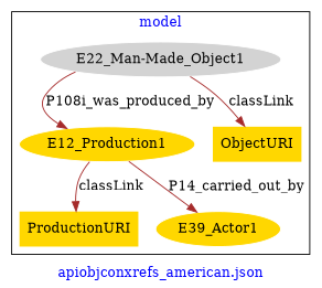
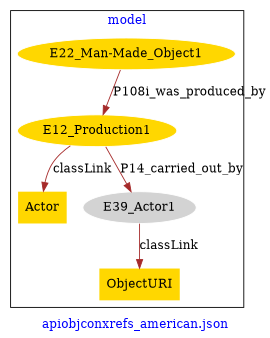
  digraph {
    fontcolor=blue
    label="apiobjconxrefs_american.json"
    remincross=true
    node [color=white fillcolor=gold style=filled]
    edge [color=brown fontcolor=black]
    n1 [label=E12_Production1]
-   n2 [label=ProductionURI shape=plaintext color=""]
-   n3 [label=E39_Actor1]
-   n4 [fillcolor=lightgray label="E22_Man-Made_Object1"]
+   n2 [label=Actor shape=plaintext color=""]
+   n3 [fillcolor=lightgray label=E39_Actor1]
+   n4 [label="E22_Man-Made_Object1"]
    n5 [label=ObjectURI shape=plaintext color=""]
    subgraph cluster_1 {
      label=model
      n1
      n2
      n3
      n4
      n5
    }
    n1 -> n2 [label=classLink]
    n1 -> n3 [label=P14_carried_out_by]
    n4 -> n1 [label=P108i_was_produced_by]
-   n4 -> n5 [label=classLink]
+   n3 -> n5 [label=classLink]
  }
